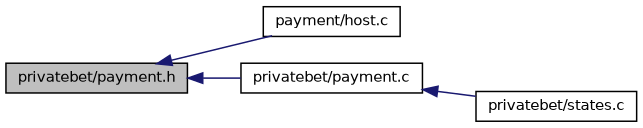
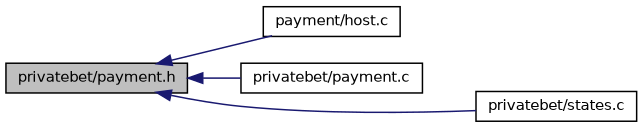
  digraph {
    rankdir=LR
    node [color=black fillcolor=white fontname=Helvetica fontsize=10 shape=record style=filled]
    edge [color=midnightblue dir=back fontname=Helvetica fontsize=10 labelfontname=Helvetica labelfontsize=10 style=solid]
    n1 [fillcolor=grey75 fontcolor=black height=0.2 label="privatebet/payment.h" width=0.4]
    n2 [height=0.2 label="payment/host.c" width=0.4]
    n3 [height=0.2 label="privatebet/payment.c" width=0.4]
    n4 [height=0.2 label="privatebet/states.c" width=0.4]
    n1 -> n2
    n1 -> n3
-   n3 -> n4
+   n1 -> n4
  }
